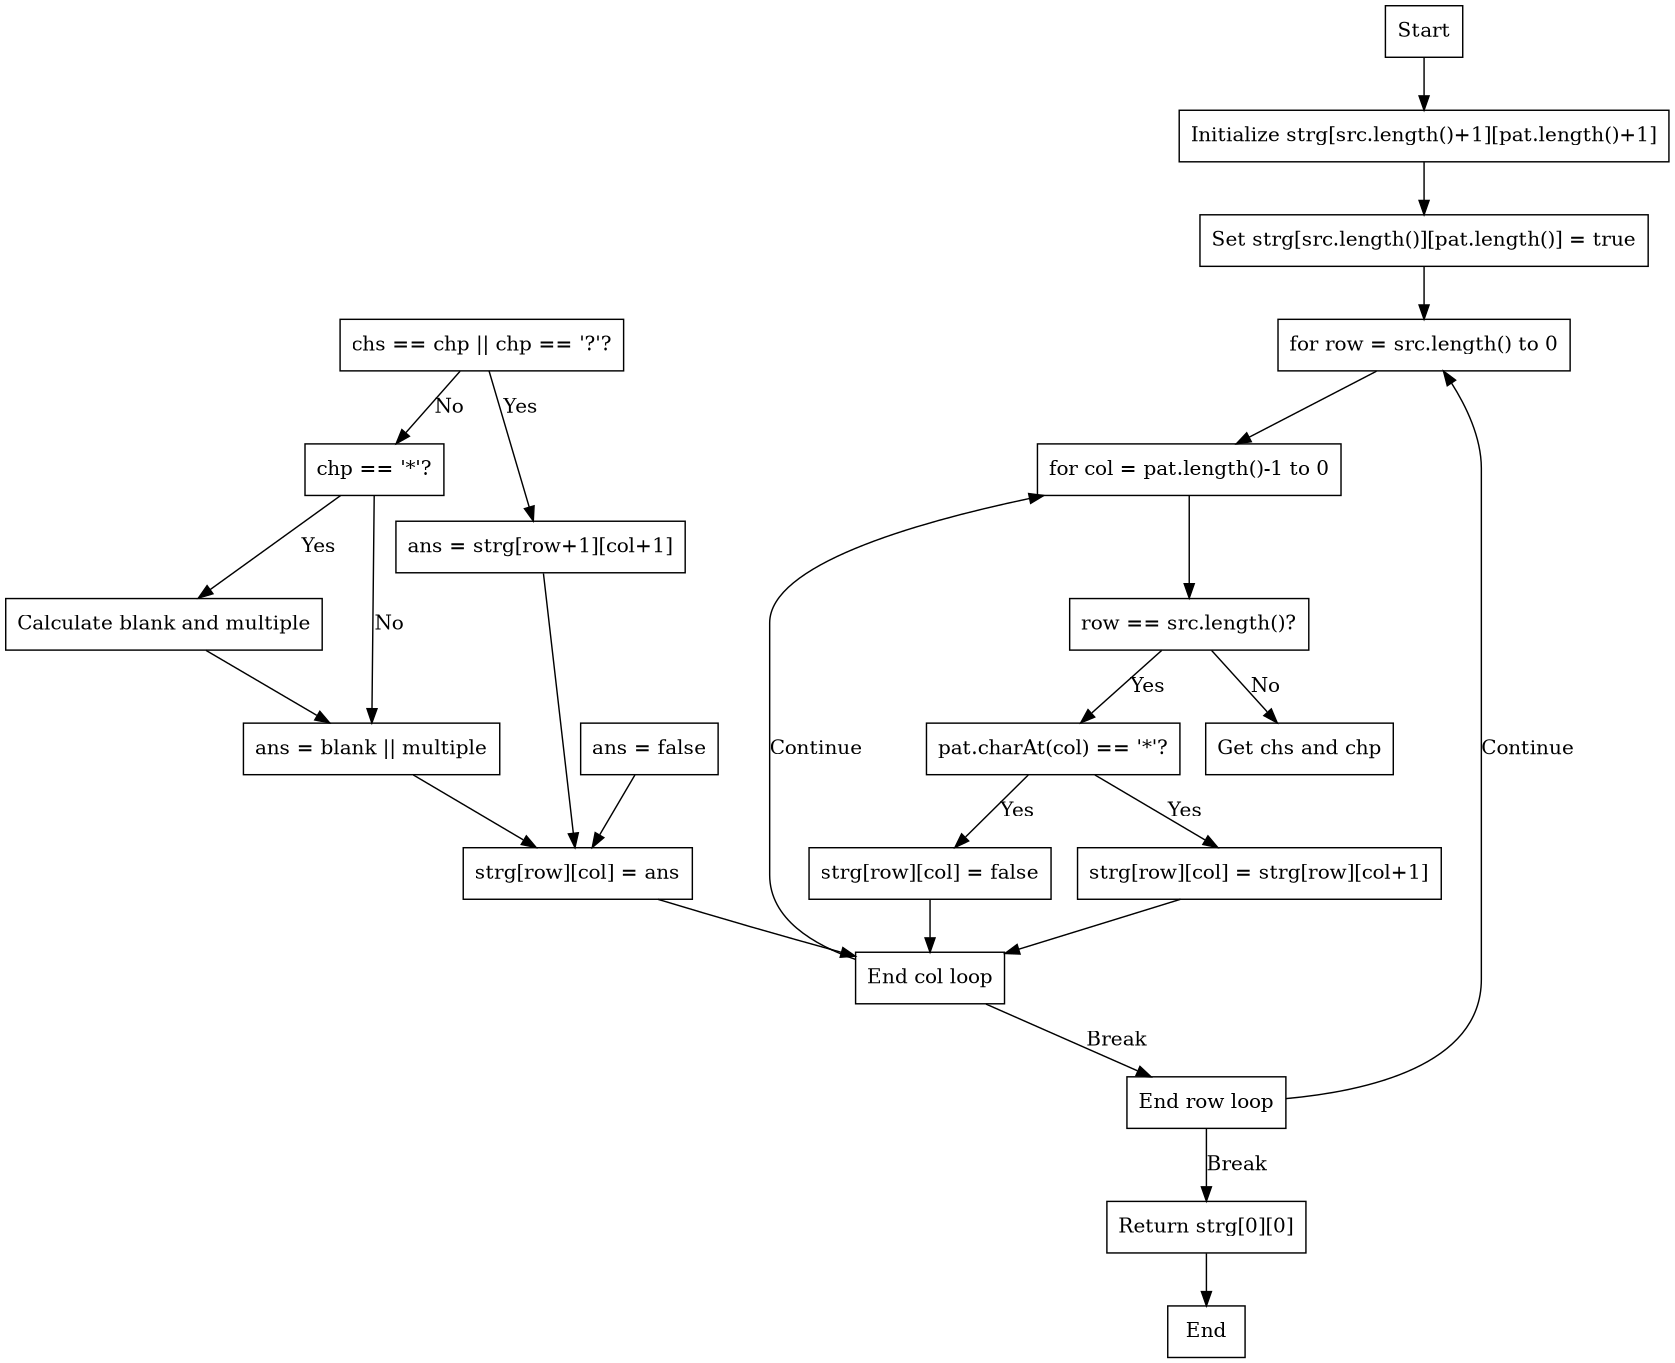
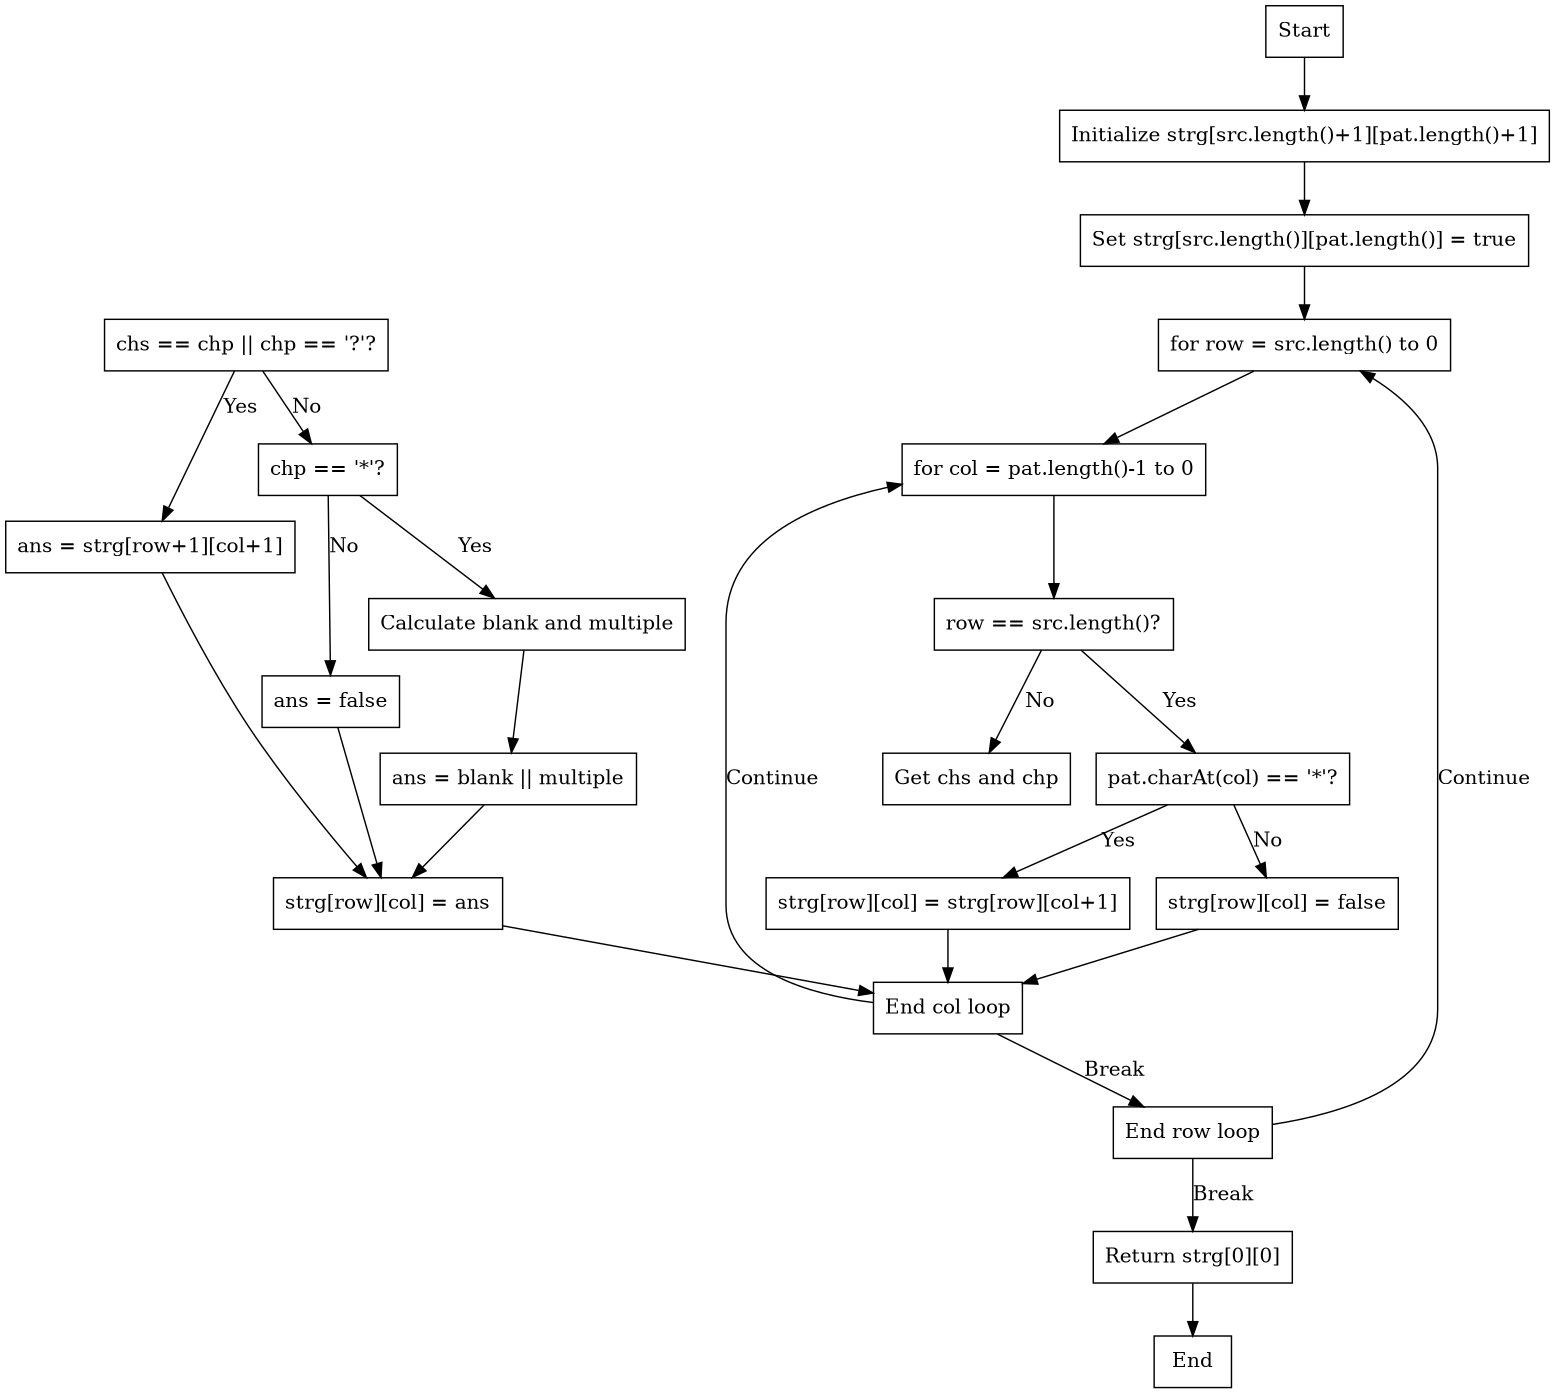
  digraph {
    fontname="DejaVu Serif"
    node [fontname="DejaVu Serif" shape=rectangle]
    edge [fontname="DejaVu Serif"]
    n1 [label=Start]
    n2 [label="Initialize strg[src.length()+1][pat.length()+1]"]
    n3 [label="Set strg[src.length()][pat.length()] = true"]
    n4 [label="for row = src.length() to 0"]
    n5 [label="for col = pat.length()-1 to 0"]
    n6 [label="row == src.length()?"]
    n7 [label="pat.charAt(col) == '*'?"]
    n8 [label="Get chs and chp"]
    n9 [label="strg[row][col] = strg[row][col+1]"]
    n10 [label="strg[row][col] = false"]
    n11 [label="End col loop"]
    n12 [label="End row loop"]
    n13 [label="chs == chp || chp == '?'?"]
    n14 [label="ans = strg[row+1][col+1]"]
    n15 [label="chp == '*'?"]
    n16 [label="strg[row][col] = ans"]
    n17 [label="Calculate blank and multiple"]
    n18 [label="ans = false"]
    n19 [label="ans = blank || multiple"]
    n20 [label="Return strg[0][0]"]
    n21 [label=End]
    n1 -> n2
    n2 -> n3
    n3 -> n4
    n4 -> n5
    n5 -> n6
    n6 -> n7 [label=Yes]
    n6 -> n8 [label=No]
    n7 -> n9 [label=Yes]
-   n7 -> n10 [label=Yes]
+   n7 -> n10 [label=No]
    n9 -> n11
    n10 -> n11
    n11 -> n5 [label=Continue]
    n11 -> n12 [label=Break]
    n12 -> n4 [label=Continue]
    n12 -> n20 [label=Break]
    n13 -> n14 [label=Yes]
    n13 -> n15 [label=No]
    n14 -> n16
    n15 -> n17 [label=Yes]
-   n15 -> n19 [label=No]
+   n15 -> n18 [label=No]
    n16 -> n11
    n17 -> n19
    n18 -> n16
    n19 -> n16
    n20 -> n21
  }
